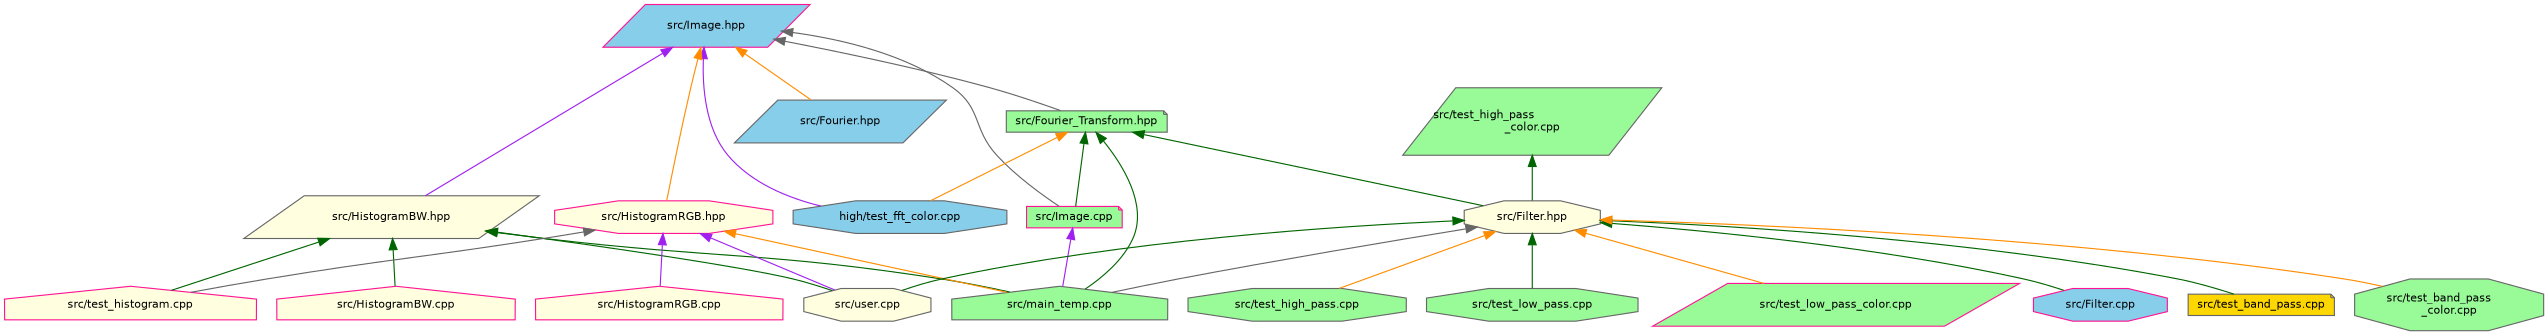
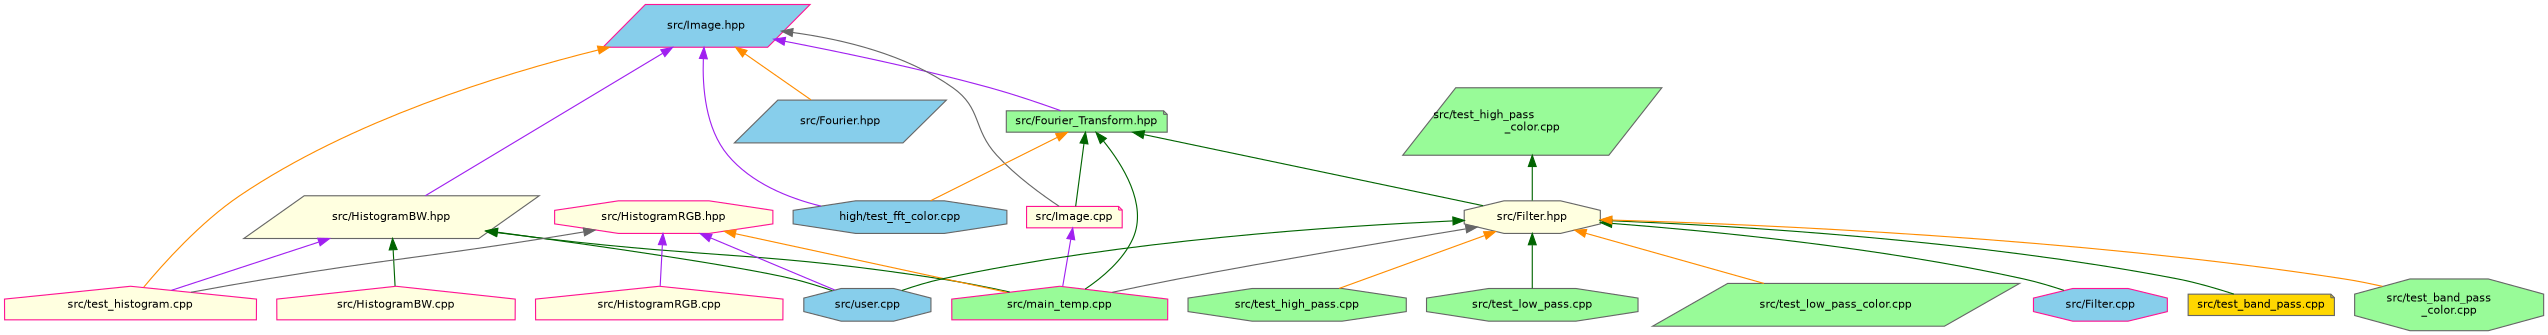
  digraph {
    node [color=gray40 fillcolor=palegreen fontname=Helvetica fontsize=10 shape=octagon style=filled]
    edge [color=darkgreen dir=back fontname=Helvetica fontsize=10 labelfontname=Helvetica labelfontsize=10 style=solid]
    n1 [color=deeppink fillcolor=skyblue fontcolor=black height=0.2 label="src/Image.hpp" shape=parallelogram width=0.4]
    n2 [height=0.2 label="src/Fourier_Transform.hpp" shape=note width=0.4]
-   n3 [color=deeppink height=0.2 label="src/Image.cpp" shape=note width=0.4]
+   n3 [color=deeppink fillcolor=lightyellow height=0.2 label="src/Image.cpp" shape=note width=0.4]
    n4 [fillcolor=skyblue height=0.2 label="high/test_fft_color.cpp" width=0.4]
    n5 [fillcolor=lightyellow height=0.2 label="src/HistogramBW.hpp" shape=parallelogram width=0.4]
    n6 [color=deeppink fillcolor=lightyellow height=0.2 label="src/HistogramRGB.hpp" width=0.4]
    n7 [fillcolor=skyblue height=0.2 label="src/Fourier.hpp" shape=parallelogram width=0.4]
-   n8 [height=0.2 label="src/main_temp.cpp" shape=house width=0.4]
+   n8 [color=deeppink height=0.2 label="src/main_temp.cpp" shape=house width=0.4]
    n9 [fillcolor=lightyellow height=0.2 label="src/Filter.hpp" width=0.4]
-   n10 [fillcolor=lightyellow height=0.2 label="src/user.cpp" width=0.4]
+   n10 [fillcolor=skyblue height=0.2 label="src/user.cpp" width=0.4]
    n11 [color=deeppink fillcolor=lightyellow height=0.2 label="src/HistogramBW.cpp" shape=house width=0.4]
    n12 [color=deeppink fillcolor=lightyellow height=0.2 label="src/test_histogram.cpp" shape=house width=0.4]
    n13 [color=deeppink fillcolor=lightyellow height=0.2 label="src/HistogramRGB.cpp" shape=house width=0.4]
    n14 [color=deeppink fillcolor=skyblue height=0.2 label="src/Filter.cpp" width=0.4]
    n15 [fillcolor=gold height=0.2 label="src/test_band_pass.cpp" shape=note width=0.4]
    n16 [height=0.2 label="src/test_band_pass\l_color.cpp" width=0.4]
    n17 [height=0.2 label="src/test_high_pass.cpp" width=0.4]
    n18 [height=0.2 label="src/test_low_pass.cpp" width=0.4]
-   n19 [color=deeppink height=0.2 label="src/test_low_pass_color.cpp" shape=parallelogram width=0.4]
+   n19 [height=0.2 label="src/test_low_pass_color.cpp" shape=parallelogram width=0.4]
    n20 [height=0.2 label="src/test_high_pass\l_color.cpp" shape=parallelogram width=0.4]
-   n1 -> n2 [color=gray40]
+   n1 -> n2 [color=purple]
    n1 -> n3 [color=gray40]
    n1 -> n4 [color=purple]
    n1 -> n5 [color=purple]
-   n1 -> n6 [color=darkorange]
+   n1 -> n12 [color=darkorange]
    n1 -> n7 [color=darkorange]
    n2 -> n3
    n2 -> n4 [color=darkorange]
    n2 -> n8
    n2 -> n9
    n3 -> n8 [color=purple]
    n5 -> n8
    n5 -> n10
    n5 -> n11
-   n5 -> n12
+   n5 -> n12 [color=purple]
    n6 -> n8 [color=darkorange]
    n6 -> n10 [color=purple]
    n6 -> n12 [color=gray40]
    n6 -> n13 [color=purple]
    n9 -> n8 [color=gray40]
    n9 -> n10
    n9 -> n14
    n9 -> n15
    n9 -> n16 [color=darkorange]
    n9 -> n17 [color=darkorange]
    n9 -> n18
    n9 -> n19 [color=darkorange]
    n20 -> n9
  }
